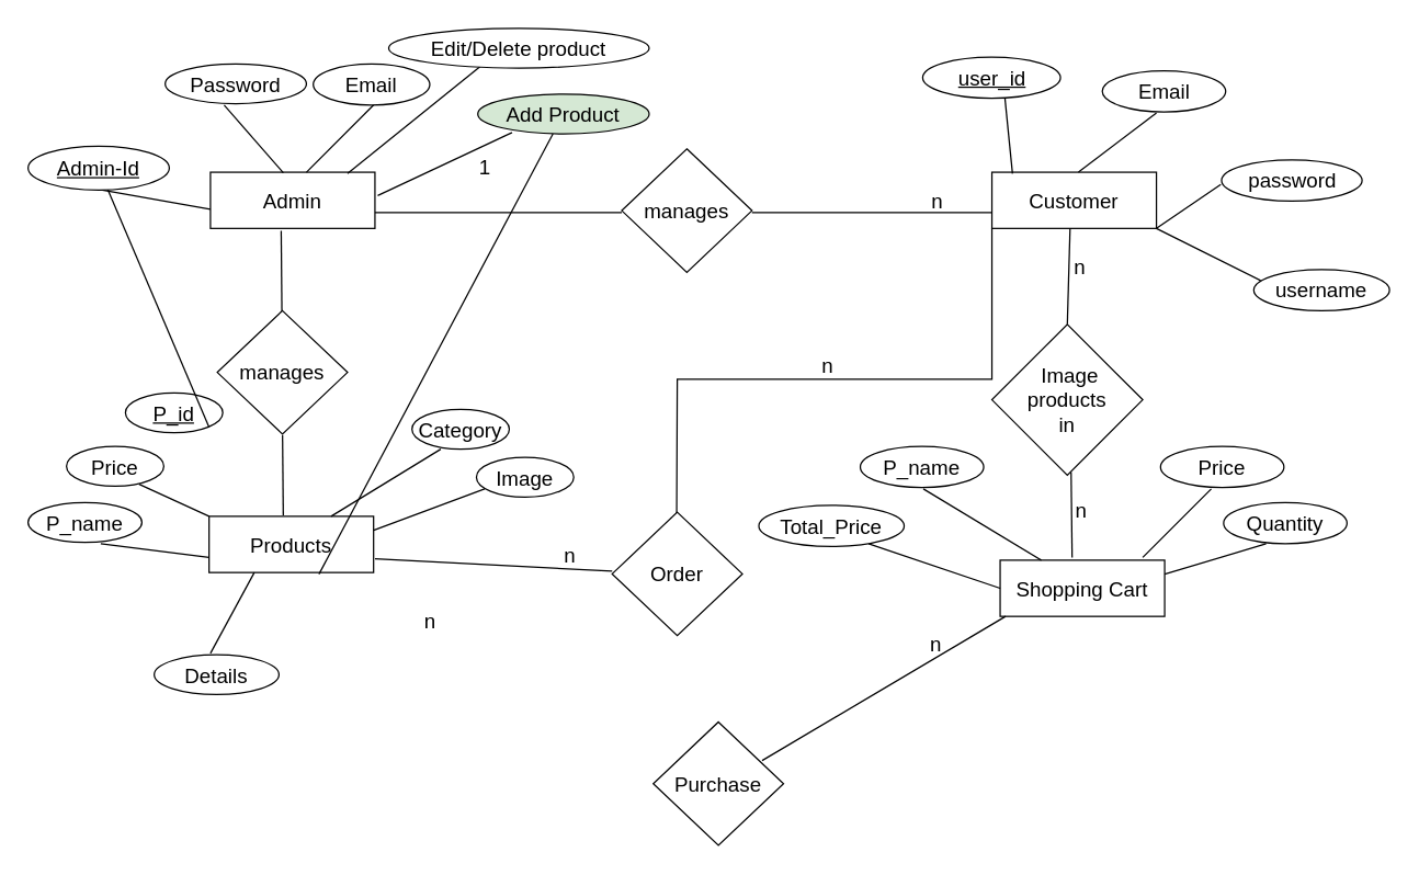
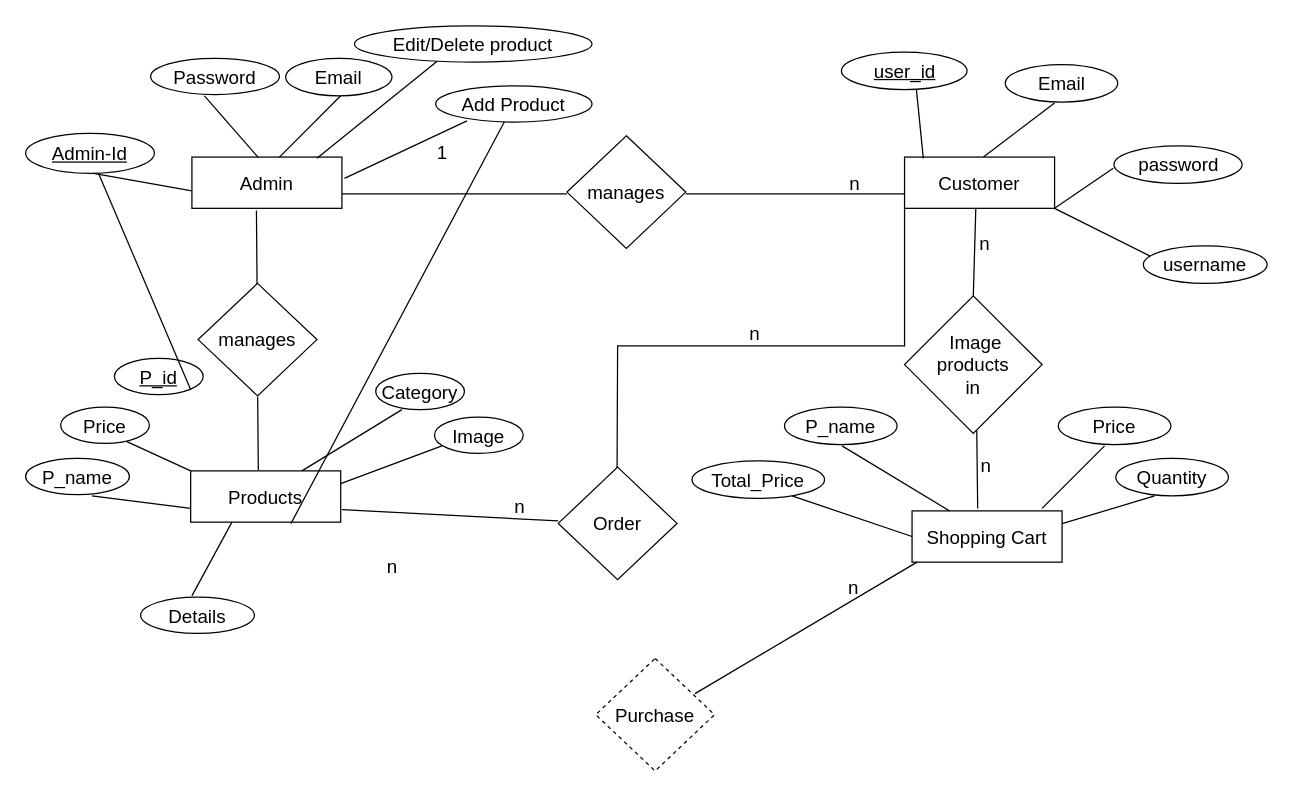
  <mxCell id="0" />
  <mxCell id="1" parent="0" />
  <mxCell id="2" value="&lt;font style=&quot;font-size: 15px;&quot;&gt;Admin&lt;/font&gt;" style="rounded=0;whiteSpace=wrap;html=1;fontSize=15;" parent="1" vertex="1"><mxGeometry x="153" y="125" width="120" height="41" as="geometry" /></mxCell>
  <mxCell id="3" value="" style="endArrow=none;html=1;rounded=0;fontSize=15;" parent="1" edge="1"><mxGeometry width="50" height="50" relative="1" as="geometry"><mxPoint x="273" y="154.5" as="sourcePoint" /><mxPoint x="453" y="154.5" as="targetPoint" /></mxGeometry></mxCell>
  <mxCell id="4" value="&lt;font style=&quot;font-size: 15px;&quot;&gt;manages&lt;/font&gt;" style="rhombus;whiteSpace=wrap;html=1;fontSize=15;" parent="1" vertex="1"><mxGeometry x="453" y="108" width="95" height="90" as="geometry" /></mxCell>
  <mxCell id="5" value="" style="endArrow=none;html=1;rounded=0;fontSize=15;" parent="1" edge="1"><mxGeometry width="50" height="50" relative="1" as="geometry"><mxPoint x="548" y="154.5" as="sourcePoint" /><mxPoint x="728" y="154.5" as="targetPoint" /></mxGeometry></mxCell>
  <mxCell id="6" style="edgeStyle=orthogonalEdgeStyle;rounded=0;orthogonalLoop=1;jettySize=auto;html=1;exitX=0;exitY=1;exitDx=0;exitDy=0;fontSize=15;" edge="1" parent="1" source="7"><mxGeometry relative="1" as="geometry"><mxPoint x="493" y="386" as="targetPoint" /></mxGeometry></mxCell>
  <mxCell id="7" value="&lt;font style=&quot;font-size: 15px;&quot;&gt;Customer&lt;/font&gt;" style="rounded=0;whiteSpace=wrap;html=1;fontSize=15;" parent="1" vertex="1"><mxGeometry x="723" y="125" width="120" height="41" as="geometry" /></mxCell>
  <mxCell id="8" value="" style="endArrow=none;html=1;rounded=0;fontSize=15;exitX=1;exitY=0;exitDx=0;exitDy=0;" parent="1" edge="1"><mxGeometry width="50" height="50" relative="1" as="geometry"><mxPoint x="275" y="142" as="sourcePoint" /><mxPoint x="373" y="96" as="targetPoint" /></mxGeometry></mxCell>
  <mxCell id="9" value="" style="endArrow=none;html=1;rounded=0;fontSize=15;exitX=0.443;exitY=0.01;exitDx=0;exitDy=0;exitPerimeter=0;" parent="1" source="2" edge="1"><mxGeometry width="50" height="50" relative="1" as="geometry"><mxPoint x="213" y="133" as="sourcePoint" /><mxPoint x="163" y="76" as="targetPoint" /></mxGeometry></mxCell>
  <mxCell id="10" value="&lt;font style=&quot;font-size: 15px;&quot;&gt;Password&lt;/font&gt;" style="ellipse;whiteSpace=wrap;html=1;fontSize=15;direction=south;" parent="1" vertex="1"><mxGeometry x="120" y="46" width="103" height="29" as="geometry" /></mxCell>
  <mxCell id="11" value="" style="endArrow=none;html=1;rounded=0;fontSize=15;" parent="1" edge="1"><mxGeometry width="50" height="50" relative="1" as="geometry"><mxPoint x="223" y="125" as="sourcePoint" /><mxPoint x="273" y="75" as="targetPoint" /></mxGeometry></mxCell>
  <mxCell id="12" value="&lt;font style=&quot;font-size: 15px;&quot;&gt;Email&lt;/font&gt;" style="ellipse;whiteSpace=wrap;html=1;fontSize=15;" parent="1" vertex="1"><mxGeometry x="228" y="46" width="85" height="30" as="geometry" /></mxCell>
  <mxCell id="13" value="" style="endArrow=none;html=1;rounded=0;fontSize=15;" parent="1" edge="1"><mxGeometry width="50" height="50" relative="1" as="geometry"><mxPoint x="153" y="152" as="sourcePoint" /><mxPoint x="63" y="136" as="targetPoint" /></mxGeometry></mxCell>
  <mxCell id="14" value="&lt;font style=&quot;font-size: 15px;&quot;&gt;&lt;u style=&quot;font-size: 15px;&quot;&gt;Admin-Id&lt;/u&gt;&lt;/font&gt;" style="ellipse;whiteSpace=wrap;html=1;fontSize=15;" parent="1" vertex="1"><mxGeometry x="20" y="106" width="103" height="32" as="geometry" /></mxCell>
  <mxCell id="15" value="&lt;font style=&quot;font-size: 15px;&quot;&gt;Email&lt;/font&gt;" style="ellipse;whiteSpace=wrap;html=1;fontSize=15;" parent="1" vertex="1"><mxGeometry x="803.5" y="51" width="90" height="30" as="geometry" /></mxCell>
  <mxCell id="16" value="&lt;font style=&quot;font-size: 15px;&quot;&gt;&lt;u style=&quot;font-size: 15px;&quot;&gt;user_id&lt;/u&gt;&lt;/font&gt;" style="ellipse;whiteSpace=wrap;html=1;fontSize=15;" parent="1" vertex="1"><mxGeometry x="672.5" y="41" width="100.5" height="30" as="geometry" /></mxCell>
  <mxCell id="17" value="&lt;font style=&quot;font-size: 15px;&quot;&gt;password&lt;/font&gt;" style="ellipse;whiteSpace=wrap;html=1;fontSize=15;" parent="1" vertex="1"><mxGeometry x="890.5" y="116" width="102.5" height="30" as="geometry" /></mxCell>
  <mxCell id="18" value="&lt;span style=&quot;font-size: 15px;&quot;&gt;username&lt;/span&gt;" style="ellipse;whiteSpace=wrap;html=1;fontSize=15;" parent="1" vertex="1"><mxGeometry x="914" y="196" width="99" height="30" as="geometry" /></mxCell>
  <mxCell id="19" value="" style="endArrow=none;html=1;rounded=0;fontSize=15;" parent="1" edge="1"><mxGeometry width="50" height="50" relative="1" as="geometry"><mxPoint x="786.075" y="125.003" as="sourcePoint" /><mxPoint x="843" y="81.74" as="targetPoint" /></mxGeometry></mxCell>
  <mxCell id="20" value="" style="endArrow=none;html=1;rounded=0;fontSize=15;entryX=0.5;entryY=1;entryDx=0;entryDy=0;" parent="1" edge="1"><mxGeometry width="50" height="50" relative="1" as="geometry"><mxPoint x="738" y="126" as="sourcePoint" /><mxPoint x="732.5" y="71" as="targetPoint" /></mxGeometry></mxCell>
  <mxCell id="21" value="" style="endArrow=none;html=1;rounded=0;fontSize=15;" parent="1" edge="1"><mxGeometry width="50" height="50" relative="1" as="geometry"><mxPoint x="843" y="166" as="sourcePoint" /><mxPoint x="889.93" y="134" as="targetPoint" /></mxGeometry></mxCell>
  <mxCell id="22" value="" style="endArrow=none;html=1;rounded=0;fontSize=15;entryX=1;entryY=1;entryDx=0;entryDy=0;exitX=0;exitY=0.5;exitDx=0;exitDy=0;" parent="1" target="7" edge="1"><mxGeometry width="50" height="50" relative="1" as="geometry"><mxPoint x="919" y="204" as="sourcePoint" /><mxPoint x="818" y="178" as="targetPoint" /></mxGeometry></mxCell>
  <mxCell id="23" value="" style="endArrow=none;html=1;rounded=0;fontSize=15;entryX=0.828;entryY=0.623;entryDx=0;entryDy=0;entryPerimeter=0;" parent="1" edge="1" target="25"><mxGeometry width="50" height="50" relative="1" as="geometry"><mxPoint x="253" y="126" as="sourcePoint" /><mxPoint x="343" y="56" as="targetPoint" /></mxGeometry></mxCell>
- <mxCell id="24" value="&lt;font style=&quot;font-size: 15px;&quot;&gt;Add Product&lt;/font&gt;" style="ellipse;whiteSpace=wrap;html=1;fontSize=15;direction=south;fillColor=#d5e8d4;" parent="1" vertex="1"><mxGeometry x="348" y="68" width="125" height="29" as="geometry" /></mxCell>
+ <mxCell id="24" value="&lt;font style=&quot;font-size: 15px;&quot;&gt;Add Product&lt;/font&gt;" style="ellipse;whiteSpace=wrap;html=1;fontSize=15;direction=south;" parent="1" vertex="1"><mxGeometry x="348" y="68" width="125" height="29" as="geometry" /></mxCell>
  <mxCell id="25" value="&lt;font style=&quot;font-size: 15px;&quot;&gt;Edit/Delete product&lt;/font&gt;" style="ellipse;whiteSpace=wrap;html=1;fontSize=15;direction=south;" parent="1" vertex="1"><mxGeometry x="283" y="20" width="190" height="29" as="geometry" /></mxCell>
  <mxCell id="26" value="&lt;font style=&quot;font-size: 15px;&quot;&gt;manages&lt;/font&gt;" style="rhombus;whiteSpace=wrap;html=1;fontSize=15;" parent="1" vertex="1"><mxGeometry x="158" y="226" width="95" height="90" as="geometry" /></mxCell>
  <mxCell id="27" value="" style="endArrow=none;html=1;rounded=0;fontSize=15;entryX=0.43;entryY=1.044;entryDx=0;entryDy=0;entryPerimeter=0;" parent="1" source="26" target="2" edge="1"><mxGeometry width="50" height="50" relative="1" as="geometry"><mxPoint x="493" y="356" as="sourcePoint" /><mxPoint x="543" y="306" as="targetPoint" /></mxGeometry></mxCell>
  <mxCell id="28" value="" style="endArrow=none;html=1;rounded=0;fontSize=15;entryX=0.43;entryY=1.044;entryDx=0;entryDy=0;entryPerimeter=0;" parent="1" edge="1"><mxGeometry width="50" height="50" relative="1" as="geometry"><mxPoint x="206.111" y="375.369" as="sourcePoint" /><mxPoint x="205.6" y="316.804" as="targetPoint" /></mxGeometry></mxCell>
  <mxCell id="29" value="&lt;font style=&quot;font-size: 15px;&quot;&gt;Products&lt;/font&gt;" style="rounded=0;whiteSpace=wrap;html=1;fontSize=15;" parent="1" vertex="1"><mxGeometry x="152" y="376" width="120" height="41" as="geometry" /></mxCell>
  <mxCell id="30" value="" style="endArrow=none;html=1;rounded=0;fontSize=15;exitX=1;exitY=0;exitDx=0;exitDy=0;" parent="1" edge="1"><mxGeometry width="50" height="50" relative="1" as="geometry"><mxPoint x="241" y="376" as="sourcePoint" /><mxPoint x="321" y="327" as="targetPoint" /></mxGeometry></mxCell>
  <mxCell id="31" value="&lt;font style=&quot;font-size: 15px;&quot;&gt;Category&lt;/font&gt;" style="ellipse;whiteSpace=wrap;html=1;fontSize=15;direction=south;" parent="1" vertex="1"><mxGeometry x="300" y="298" width="71" height="29" as="geometry" /></mxCell>
  <mxCell id="32" value="" style="endArrow=none;html=1;rounded=0;fontSize=15;exitX=0.5;exitY=1;exitDx=0;exitDy=0;" parent="1" edge="1"><mxGeometry width="50" height="50" relative="1" as="geometry"><mxPoint x="185" y="417" as="sourcePoint" /><mxPoint x="153" y="476" as="targetPoint" /></mxGeometry></mxCell>
  <mxCell id="33" value="&lt;font style=&quot;font-size: 15px;&quot;&gt;Details&lt;/font&gt;" style="ellipse;whiteSpace=wrap;html=1;fontSize=15;direction=south;" parent="1" vertex="1"><mxGeometry x="112" y="477" width="91" height="29" as="geometry" /></mxCell>
  <mxCell id="34" value="" style="endArrow=none;html=1;rounded=0;fontSize=15;entryX=0;entryY=0;entryDx=0;entryDy=0;exitX=0.952;exitY=0.254;exitDx=0;exitDy=0;exitPerimeter=0;" parent="1" source="37" target="29" edge="1"><mxGeometry width="50" height="50" relative="1" as="geometry"><mxPoint x="113" y="356" as="sourcePoint" /><mxPoint x="163" y="486" as="targetPoint" /></mxGeometry></mxCell>
  <mxCell id="35" value="&lt;font style=&quot;font-size: 15px;&quot;&gt;&lt;u style=&quot;font-size: 15px;&quot;&gt;P_id&lt;/u&gt;&lt;/font&gt;" style="ellipse;whiteSpace=wrap;html=1;fontSize=15;direction=south;" parent="1" vertex="1"><mxGeometry x="91" y="286" width="71" height="29" as="geometry" /></mxCell>
  <mxCell id="36" value="" style="endArrow=none;html=1;rounded=0;fontSize=15;exitX=1;exitY=0;exitDx=0;exitDy=0;" parent="1" source="35" target="14" edge="1"><mxGeometry width="50" height="50" relative="1" as="geometry"><mxPoint x="143" y="326" as="sourcePoint" /><mxPoint x="162" y="386" as="targetPoint" /></mxGeometry></mxCell>
  <mxCell id="37" value="&lt;font style=&quot;font-size: 15px;&quot;&gt;Price&lt;/font&gt;" style="ellipse;whiteSpace=wrap;html=1;fontSize=15;direction=south;" parent="1" vertex="1"><mxGeometry x="48" y="325" width="71" height="29" as="geometry" /></mxCell>
  <mxCell id="38" value="" style="endArrow=none;html=1;rounded=0;fontSize=15;" parent="1" edge="1"><mxGeometry width="50" height="50" relative="1" as="geometry"><mxPoint y="396" as="sourcePoint" x="73" /><mxPoint x="152" y="406" as="targetPoint" /></mxGeometry></mxCell>
  <mxCell id="39" value="&lt;font style=&quot;font-size: 15px;&quot;&gt;P_name&lt;/font&gt;" style="ellipse;whiteSpace=wrap;html=1;fontSize=15;direction=south;" parent="1" vertex="1"><mxGeometry x="20" y="366" width="83" height="29" as="geometry" /></mxCell>
  <mxCell id="40" value="" style="endArrow=none;html=1;rounded=0;fontSize=15;exitX=1;exitY=0.25;exitDx=0;exitDy=0;" parent="1" source="29" edge="1"><mxGeometry width="50" height="50" relative="1" as="geometry"><mxPoint x="251" y="386" as="sourcePoint" /><mxPoint x="353" y="356" as="targetPoint" /></mxGeometry></mxCell>
  <mxCell id="41" value="&lt;font style=&quot;font-size: 15px;&quot;&gt;Image&lt;/font&gt;" style="ellipse;whiteSpace=wrap;html=1;fontSize=15;direction=south;" parent="1" vertex="1"><mxGeometry x="347" y="333" width="71" height="29" as="geometry" /></mxCell>
  <mxCell id="42" value="&lt;font style=&quot;font-size: 15px;&quot;&gt;&amp;nbsp;Image &lt;br style=&quot;font-size: 15px;&quot;&gt;products&lt;br style=&quot;font-size: 15px;&quot;&gt;&amp;nbsp;in&amp;nbsp;&lt;/font&gt;" style="rhombus;whiteSpace=wrap;html=1;fontSize=15;" parent="1" vertex="1"><mxGeometry x="723" y="236" width="110" height="110" as="geometry" /></mxCell>
  <mxCell id="43" value="" style="endArrow=none;html=1;rounded=0;fontSize=15;exitX=0.5;exitY=0;exitDx=0;exitDy=0;" parent="1" source="42" edge="1"><mxGeometry width="50" height="50" relative="1" as="geometry"><mxPoint x="215.111" y="236.369" as="sourcePoint" /><mxPoint x="780" y="166" as="targetPoint" /></mxGeometry></mxCell>
  <mxCell id="44" value="" style="endArrow=none;html=1;rounded=0;fontSize=15;exitX=0.5;exitY=0;exitDx=0;exitDy=0;entryX=0.423;entryY=1.044;entryDx=0;entryDy=0;entryPerimeter=0;" parent="1" edge="1"><mxGeometry width="50" height="50" relative="1" as="geometry"><mxPoint x="781.5" y="406" as="sourcePoint" /><mxPoint x="780.76" y="343.804" as="targetPoint" /></mxGeometry></mxCell>
  <mxCell id="45" value="&lt;font style=&quot;font-size: 15px;&quot;&gt;Shopping Cart&lt;/font&gt;" style="rounded=0;whiteSpace=wrap;html=1;fontSize=15;" parent="1" vertex="1"><mxGeometry x="729" y="408" width="120" height="41" as="geometry" /></mxCell>
  <mxCell id="46" value="" style="endArrow=none;html=1;rounded=0;fontSize=15;" parent="1" edge="1"><mxGeometry width="50" height="50" relative="1" as="geometry"><mxPoint x="833" y="406" as="sourcePoint" /><mxPoint x="883" y="356" as="targetPoint" /></mxGeometry></mxCell>
  <mxCell id="47" value="&lt;font style=&quot;font-size: 15px;&quot;&gt;Price&lt;/font&gt;" style="ellipse;whiteSpace=wrap;html=1;fontSize=15;" parent="1" vertex="1"><mxGeometry x="846" y="325" width="90" height="30" as="geometry" /></mxCell>
  <mxCell id="48" value="" style="endArrow=none;html=1;rounded=0;fontSize=15;exitX=1;exitY=0.25;exitDx=0;exitDy=0;" parent="1" source="45" edge="1"><mxGeometry width="50" height="50" relative="1" as="geometry"><mxPoint x="853" y="416" as="sourcePoint" /><mxPoint x="923" y="396" as="targetPoint" /></mxGeometry></mxCell>
  <mxCell id="49" value="&lt;font style=&quot;font-size: 15px;&quot;&gt;Quantity&lt;/font&gt;" style="ellipse;whiteSpace=wrap;html=1;fontSize=15;" parent="1" vertex="1"><mxGeometry x="892" y="366" width="90" height="30" as="geometry" /></mxCell>
  <mxCell id="50" value="" style="endArrow=none;html=1;rounded=0;fontSize=15;exitX=0.25;exitY=0;exitDx=0;exitDy=0;" parent="1" source="45" edge="1"><mxGeometry width="50" height="50" relative="1" as="geometry"><mxPoint x="843" y="416" as="sourcePoint" /><mxPoint x="673" y="356" as="targetPoint" /></mxGeometry></mxCell>
  <mxCell id="51" value="&lt;font style=&quot;font-size: 15px;&quot;&gt;P_name&lt;/font&gt;" style="ellipse;whiteSpace=wrap;html=1;fontSize=15;" parent="1" vertex="1"><mxGeometry x="627" y="325" width="90" height="30" as="geometry" /></mxCell>
  <mxCell id="52" value="" style="endArrow=none;html=1;rounded=0;fontSize=15;exitX=0;exitY=0.5;exitDx=0;exitDy=0;" parent="1" source="45" edge="1"><mxGeometry width="50" height="50" relative="1" as="geometry"><mxPoint x="723" y="426" as="sourcePoint" /><mxPoint x="633" y="396" as="targetPoint" /></mxGeometry></mxCell>
  <mxCell id="53" value="&lt;font style=&quot;font-size: 15px;&quot;&gt;Total_Price&lt;/font&gt;" style="ellipse;whiteSpace=wrap;html=1;fontSize=15;" parent="1" vertex="1"><mxGeometry x="553" y="368" width="106" height="30" as="geometry" /></mxCell>
- <mxCell id="54" value="&lt;font style=&quot;font-size: 15px;&quot;&gt;Purchase&lt;/font&gt;" style="rhombus;whiteSpace=wrap;html=1;fontSize=15;" parent="1" vertex="1"><mxGeometry x="476" y="526" width="95" height="90" as="geometry" /></mxCell>
+ <mxCell id="54" value="&lt;font style=&quot;font-size: 15px;&quot;&gt;Purchase&lt;/font&gt;" style="rhombus;whiteSpace=wrap;html=1;fontSize=15;dashed=1;" parent="1" vertex="1"><mxGeometry x="476" y="526" width="95" height="90" as="geometry" /></mxCell>
  <mxCell id="55" value="" style="endArrow=none;html=1;rounded=0;fontSize=15;entryX=0.836;entryY=0.313;entryDx=0;entryDy=0;entryPerimeter=0;" parent="1" edge="1" target="54"><mxGeometry width="50" height="50" relative="1" as="geometry"><mxPoint x="733" y="449" as="sourcePoint" /><mxPoint x="571" y="526" as="targetPoint" /></mxGeometry></mxCell>
  <mxCell id="56" value="" style="endArrow=none;html=1;rounded=0;fontSize=15;exitX=0.668;exitY=1.029;exitDx=0;exitDy=0;exitPerimeter=0;" parent="1" source="29" target="24" edge="1"><mxGeometry width="50" height="50" relative="1" as="geometry"><mxPoint x="223" y="413" as="sourcePoint" /><mxPoint x="317.5" y="536" as="targetPoint" /></mxGeometry></mxCell>
  <mxCell id="57" value="1" style="text;html=1;align=center;verticalAlign=middle;resizable=0;points=[];autosize=1;strokeColor=none;fillColor=none;fontSize=15;" vertex="1" parent="1"><mxGeometry x="338" y="106" width="30" height="30" as="geometry" /></mxCell>
  <mxCell id="58" value="n" style="text;html=1;align=center;verticalAlign=middle;resizable=0;points=[];autosize=1;strokeColor=none;fillColor=none;fontSize=15;" vertex="1" parent="1"><mxGeometry x="668" y="131" width="30" height="30" as="geometry" /></mxCell>
  <mxCell id="59" value="n" style="text;html=1;align=center;verticalAlign=middle;resizable=0;points=[];autosize=1;strokeColor=none;fillColor=none;fontSize=15;" vertex="1" parent="1"><mxGeometry x="772" y="179" width="30" height="30" as="geometry" /></mxCell>
  <mxCell id="60" value="n" style="text;html=1;align=center;verticalAlign=middle;resizable=0;points=[];autosize=1;strokeColor=none;fillColor=none;fontSize=15;" vertex="1" parent="1"><mxGeometry x="773" y="356" width="30" height="30" as="geometry" /></mxCell>
  <mxCell id="61" value="n" style="text;html=1;align=center;verticalAlign=middle;resizable=0;points=[];autosize=1;strokeColor=none;fillColor=none;fontSize=15;" vertex="1" parent="1"><mxGeometry x="667" y="454" width="30" height="30" as="geometry" /></mxCell>
  <mxCell id="62" value="n" style="text;html=1;align=center;verticalAlign=middle;resizable=0;points=[];autosize=1;strokeColor=none;fillColor=none;fontSize=15;" vertex="1" parent="1"><mxGeometry x="298" y="437" width="30" height="30" as="geometry" /></mxCell>
  <mxCell id="63" value="&lt;font style=&quot;font-size: 15px;&quot;&gt;Order&lt;/font&gt;" style="rhombus;whiteSpace=wrap;html=1;fontSize=15;" vertex="1" parent="1"><mxGeometry x="446" y="373" width="95" height="90" as="geometry" /></mxCell>
  <mxCell id="64" value="n" style="text;html=1;align=center;verticalAlign=middle;resizable=0;points=[];autosize=1;strokeColor=none;fillColor=none;fontSize=15;" vertex="1" parent="1"><mxGeometry x="588" y="251" width="30" height="30" as="geometry" /></mxCell>
  <mxCell id="65" value="" style="endArrow=none;html=1;rounded=0;fontSize=15;" edge="1" parent="1"><mxGeometry width="50" height="50" relative="1" as="geometry"><mxPoint x="273" y="407" as="sourcePoint" /><mxPoint x="446" y="416" as="targetPoint" /></mxGeometry></mxCell>
  <mxCell id="66" value="n" style="text;html=1;align=center;verticalAlign=middle;resizable=0;points=[];autosize=1;strokeColor=none;fillColor=none;fontSize=15;" vertex="1" parent="1"><mxGeometry x="400" y="389" width="30" height="30" as="geometry" /></mxCell>
